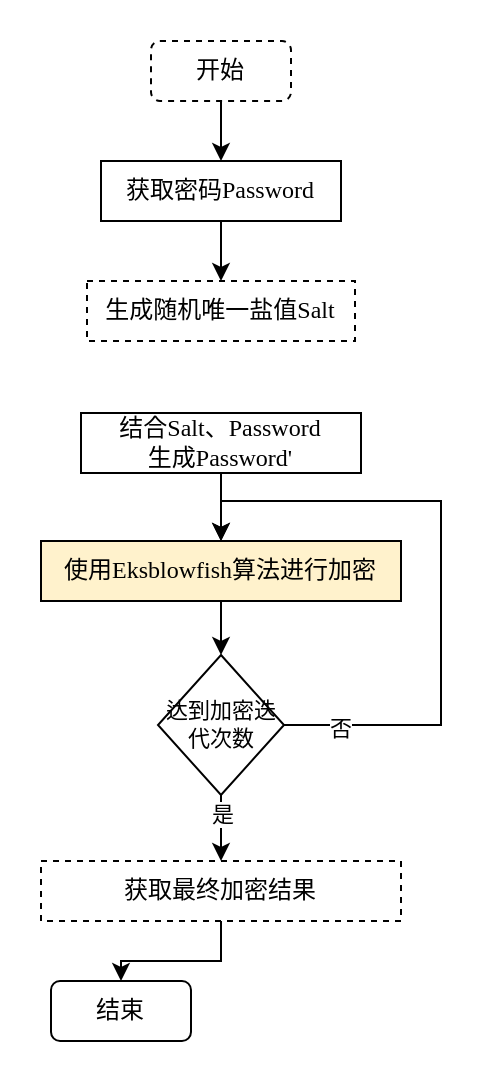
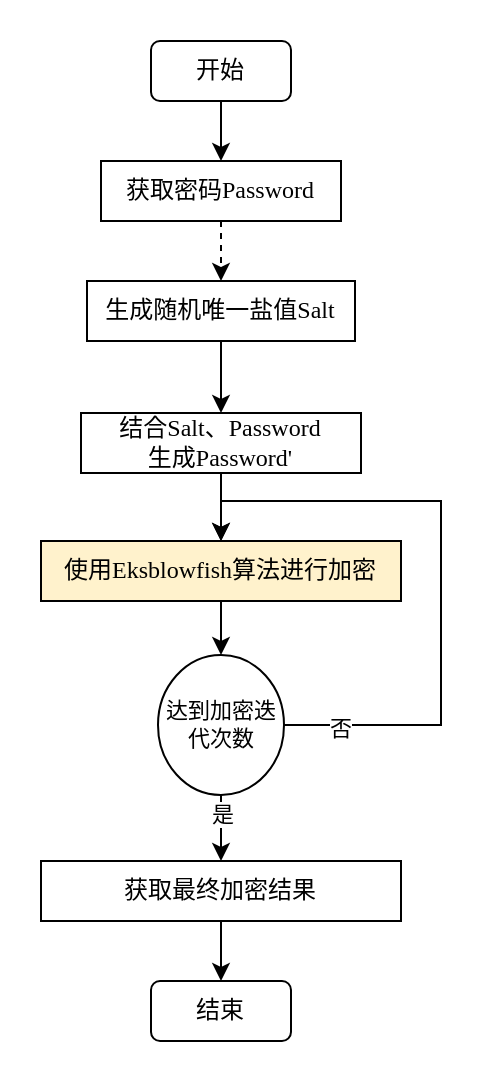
  <mxCell id="0" />
  <mxCell id="1" parent="0" />
  <mxCell id="2" style="edgeStyle=orthogonalEdgeStyle;rounded=0;orthogonalLoop=1;jettySize=auto;html=1;exitX=0.5;exitY=1;exitDx=0;exitDy=0;fontFamily=宋体;" parent="1" source="3" target="5" edge="1"><mxGeometry relative="1" as="geometry" /></mxCell>
- <mxCell id="3" value="开始" style="rounded=1;whiteSpace=wrap;html=1;fontFamily=宋体;dashed=1;" parent="1" vertex="1"><mxGeometry x="75" y="20" width="70" height="30" as="geometry" /></mxCell>
- <mxCell id="4" style="edgeStyle=orthogonalEdgeStyle;rounded=0;orthogonalLoop=1;jettySize=auto;html=1;exitX=0.5;exitY=1;exitDx=0;exitDy=0;entryX=0.5;entryY=0;entryDx=0;entryDy=0;fontFamily=宋体;" parent="1" source="5" target="7" edge="1"><mxGeometry relative="1" as="geometry" /></mxCell>
+ <mxCell id="3" value="开始" style="rounded=1;whiteSpace=wrap;html=1;fontFamily=宋体;" parent="1" vertex="1"><mxGeometry x="75" y="20" width="70" height="30" as="geometry" /></mxCell>
+ <mxCell id="4" style="edgeStyle=orthogonalEdgeStyle;rounded=0;orthogonalLoop=1;jettySize=auto;html=1;exitX=0.5;exitY=1;exitDx=0;exitDy=0;entryX=0.5;entryY=0;entryDx=0;entryDy=0;fontFamily=宋体;dashed=1;" parent="1" source="5" target="7" edge="1"><mxGeometry relative="1" as="geometry" /></mxCell>
  <mxCell id="5" value="获取密码&lt;font face=&quot;Times New Roman&quot;&gt;Password&lt;/font&gt;" style="rounded=0;whiteSpace=wrap;html=1;fontFamily=宋体;" parent="1" vertex="1"><mxGeometry x="50" y="80" width="120" height="30" as="geometry" /></mxCell>
- <mxCell id="7" value="生成随机唯一盐值&lt;font face=&quot;Times New Roman&quot;&gt;Salt&lt;/font&gt;" style="rounded=0;whiteSpace=wrap;html=1;fontFamily=宋体;dashed=1;" parent="1" vertex="1"><mxGeometry x="43" y="140" width="134" height="30" as="geometry" /></mxCell>
+ <mxCell id="6" style="edgeStyle=orthogonalEdgeStyle;rounded=0;orthogonalLoop=1;jettySize=auto;html=1;entryX=0.5;entryY=0;entryDx=0;entryDy=0;fontFamily=宋体;" parent="1" source="7" target="9" edge="1"><mxGeometry relative="1" as="geometry" /></mxCell>
+ <mxCell id="7" value="生成随机唯一盐值&lt;font face=&quot;Times New Roman&quot;&gt;Salt&lt;/font&gt;" style="rounded=0;whiteSpace=wrap;html=1;fontFamily=宋体;" parent="1" vertex="1"><mxGeometry x="43" y="140" width="134" height="30" as="geometry" /></mxCell>
  <mxCell id="8" style="edgeStyle=orthogonalEdgeStyle;rounded=0;orthogonalLoop=1;jettySize=auto;html=1;entryX=0.5;entryY=0;entryDx=0;entryDy=0;fontFamily=宋体;" parent="1" source="9" target="11" edge="1"><mxGeometry relative="1" as="geometry" /></mxCell>
  <mxCell id="9" value="结合&lt;font face=&quot;Times New Roman&quot;&gt;Salt、Password&lt;/font&gt;&lt;br&gt;生成&lt;font face=&quot;Times New Roman&quot;&gt;Password'&lt;/font&gt;" style="rounded=0;whiteSpace=wrap;html=1;fontFamily=宋体;" parent="1" vertex="1"><mxGeometry x="40" y="206" width="140" height="30" as="geometry" /></mxCell>
  <mxCell id="10" style="edgeStyle=orthogonalEdgeStyle;rounded=0;orthogonalLoop=1;jettySize=auto;html=1;entryX=0.5;entryY=0;entryDx=0;entryDy=0;fontFamily=宋体;" parent="1" source="11" target="16" edge="1"><mxGeometry relative="1" as="geometry" /></mxCell>
  <mxCell id="11" value="&lt;div style=&quot;&quot;&gt;使用&lt;font face=&quot;Times New Roman&quot;&gt;Eksblowfish&lt;/font&gt;算法进行加密&lt;/div&gt;" style="rounded=0;whiteSpace=wrap;html=1;align=center;fontFamily=宋体;fillColor=#fff2cc;" parent="1" vertex="1"><mxGeometry x="20" y="270" width="180" height="30" as="geometry" /></mxCell>
  <mxCell id="12" style="edgeStyle=orthogonalEdgeStyle;rounded=0;orthogonalLoop=1;jettySize=auto;html=1;fontFamily=宋体;" parent="1" source="16" target="18" edge="1"><mxGeometry relative="1" as="geometry" /></mxCell>
  <mxCell id="13" value="是" style="edgeLabel;html=1;align=center;verticalAlign=middle;resizable=0;points=[];fontFamily=宋体;" parent="12" vertex="1" connectable="0"><mxGeometry x="-0.684" relative="1" as="geometry"><mxPoint y="2" as="offset" /></mxGeometry></mxCell>
  <mxCell id="14" style="edgeStyle=orthogonalEdgeStyle;rounded=0;orthogonalLoop=1;jettySize=auto;html=1;entryX=0.5;entryY=0;entryDx=0;entryDy=0;exitX=1;exitY=0.5;exitDx=0;exitDy=0;fontFamily=宋体;" parent="1" source="16" edge="1"><mxGeometry relative="1" as="geometry"><mxPoint x="110" y="270" as="targetPoint" /><mxPoint x="139.733" y="360.037" as="sourcePoint" /><Array as="points"><mxPoint x="220" y="362" /><mxPoint x="220" y="250" /><mxPoint x="110" y="250" /></Array></mxGeometry></mxCell>
  <mxCell id="15" value="否" style="edgeLabel;html=1;align=center;verticalAlign=middle;resizable=0;points=[];fontFamily=宋体;" parent="14" vertex="1" connectable="0"><mxGeometry x="-0.826" y="-1" relative="1" as="geometry"><mxPoint as="offset" /></mxGeometry></mxCell>
- <mxCell id="16" value="达到加密迭&lt;div&gt;代次数&lt;/div&gt;" style="rhombus;whiteSpace=wrap;html=1;fontSize=11;fontFamily=宋体;" parent="1" vertex="1"><mxGeometry x="78.5" y="327" width="63" height="70" as="geometry" /></mxCell>
+ <mxCell id="16" value="达到加密迭&lt;div&gt;代次数&lt;/div&gt;" style="ellipse;whiteSpace=wrap;html=1;fontSize=11;fontFamily=宋体;" parent="1" vertex="1"><mxGeometry x="78.5" y="327" width="63" height="70" as="geometry" /></mxCell>
  <mxCell id="17" style="edgeStyle=orthogonalEdgeStyle;rounded=0;orthogonalLoop=1;jettySize=auto;html=1;fontFamily=宋体;" parent="1" source="18" target="19" edge="1"><mxGeometry relative="1" as="geometry" /></mxCell>
- <mxCell id="18" value="&lt;div style=&quot;&quot;&gt;获取最终加密结果&lt;/div&gt;" style="rounded=0;whiteSpace=wrap;html=1;align=center;fontFamily=宋体;dashed=1;" parent="1" vertex="1"><mxGeometry x="20" y="430" width="180" height="30" as="geometry" /></mxCell>
- <mxCell id="19" value="结束" style="rounded=1;whiteSpace=wrap;html=1;fontFamily=宋体;" parent="1" vertex="1"><mxGeometry x="25" y="490" width="70" height="30" as="geometry" /></mxCell>
+ <mxCell id="18" value="&lt;div style=&quot;&quot;&gt;获取最终加密结果&lt;/div&gt;" style="rounded=0;whiteSpace=wrap;html=1;align=center;fontFamily=宋体;" parent="1" vertex="1"><mxGeometry x="20" y="430" width="180" height="30" as="geometry" /></mxCell>
+ <mxCell id="19" value="结束" style="rounded=1;whiteSpace=wrap;html=1;fontFamily=宋体;" parent="1" vertex="1"><mxGeometry x="75" y="490" width="70" height="30" as="geometry" /></mxCell>
